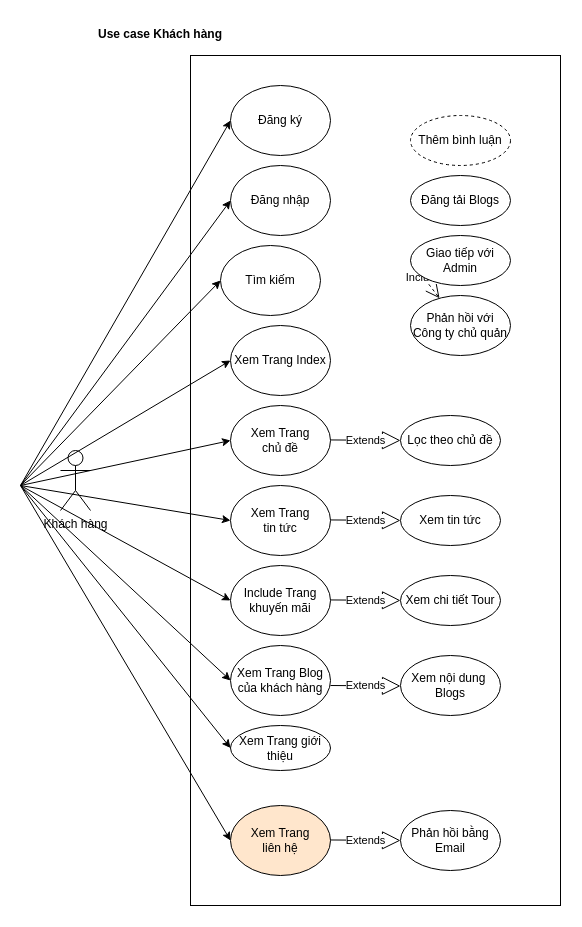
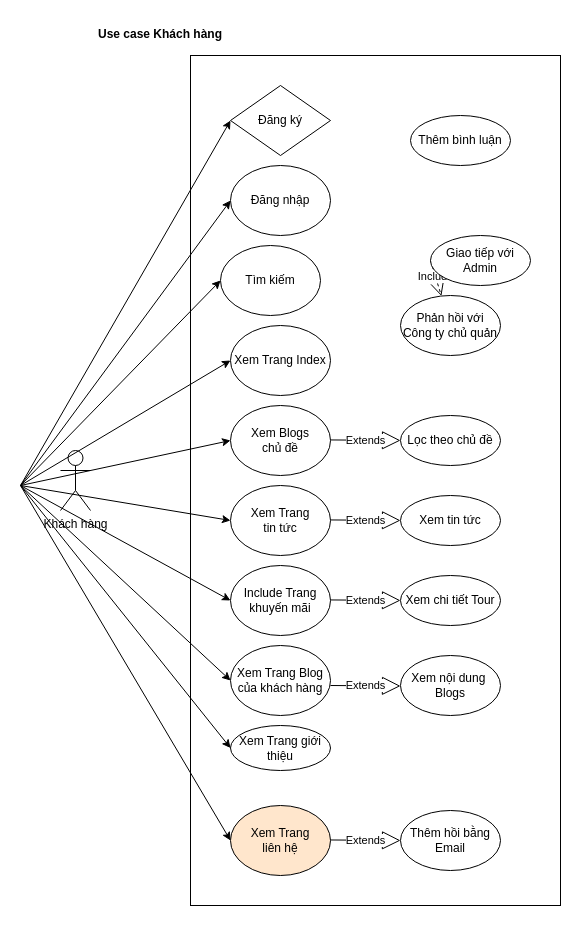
  <mxCell id="0" />
  <mxCell id="1" parent="0" />
  <mxCell id="2" value="" style="rounded=0;whiteSpace=wrap;html=1;" parent="1" vertex="1"><mxGeometry x="190" y="55" width="370" height="850" as="geometry" /></mxCell>
  <mxCell id="3" value="Khách hàng" style="shape=umlActor;verticalLabelPosition=bottom;verticalAlign=top;html=1;outlineConnect=0;" parent="1" vertex="1"><mxGeometry x="60" y="450" width="30" height="60" as="geometry" /></mxCell>
  <mxCell id="4" value="" style="endArrow=classic;html=1;entryX=0;entryY=0.5;entryDx=0;entryDy=0;" parent="1" target="5" edge="1"><mxGeometry width="50" height="50" relative="1" as="geometry"><mxPoint x="20" y="485" as="sourcePoint" /><mxPoint x="290" y="155" as="targetPoint" /></mxGeometry></mxCell>
- <mxCell id="5" value="Đăng ký" style="ellipse;whiteSpace=wrap;html=1;" parent="1" vertex="1"><mxGeometry x="230" y="85" width="100" height="70" as="geometry" /></mxCell>
+ <mxCell id="5" value="Đăng ký" style="rhombus;whiteSpace=wrap;html=1;" parent="1" vertex="1"><mxGeometry x="230" y="85" width="100" height="70" as="geometry" /></mxCell>
  <mxCell id="6" value="Đăng nhập" style="ellipse;whiteSpace=wrap;html=1;" parent="1" vertex="1"><mxGeometry x="230" y="165" width="100" height="70" as="geometry" /></mxCell>
  <mxCell id="7" value="" style="endArrow=classic;html=1;entryX=0;entryY=0.5;entryDx=0;entryDy=0;" parent="1" target="6" edge="1"><mxGeometry width="50" height="50" relative="1" as="geometry"><mxPoint x="20" y="485" as="sourcePoint" /><mxPoint x="210" y="215" as="targetPoint" /></mxGeometry></mxCell>
- <mxCell id="8" value="Xem Trang &lt;br&gt;chủ đề" style="ellipse;whiteSpace=wrap;html=1;" parent="1" vertex="1"><mxGeometry x="230" y="405" width="100" height="70" as="geometry" /></mxCell>
+ <mxCell id="8" value="Xem Blogs &lt;br&gt;chủ đề" style="ellipse;whiteSpace=wrap;html=1;" parent="1" vertex="1"><mxGeometry x="230" y="405" width="100" height="70" as="geometry" /></mxCell>
  <mxCell id="9" value="Xem Trang &lt;br&gt;tin tức" style="ellipse;whiteSpace=wrap;html=1;" parent="1" vertex="1"><mxGeometry x="230" y="485" width="100" height="70" as="geometry" /></mxCell>
  <mxCell id="10" value="Xem Trang Index" style="ellipse;whiteSpace=wrap;html=1;" parent="1" vertex="1"><mxGeometry x="230" y="325" width="100" height="70" as="geometry" /></mxCell>
  <mxCell id="11" value="Include Trang khuyến mãi" style="ellipse;whiteSpace=wrap;html=1;" parent="1" vertex="1"><mxGeometry x="230" y="565" width="100" height="70" as="geometry" /></mxCell>
  <mxCell id="12" value="Xem Trang Blog của khách hàng" style="ellipse;whiteSpace=wrap;html=1;" parent="1" vertex="1"><mxGeometry x="230" y="645" width="100" height="70" as="geometry" /></mxCell>
  <mxCell id="13" value="Xem Trang giới thiệu" style="ellipse;whiteSpace=wrap;html=1;" parent="1" vertex="1"><mxGeometry x="230" y="725" width="100" height="45" as="geometry" /></mxCell>
  <mxCell id="14" value="Xem Trang &lt;br&gt;liên hệ" style="ellipse;whiteSpace=wrap;html=1;fillColor=#ffe6cc;" parent="1" vertex="1"><mxGeometry x="230" y="805" width="100" height="70" as="geometry" /></mxCell>
  <mxCell id="15" value="Tìm kiếm" style="ellipse;whiteSpace=wrap;html=1;" parent="1" vertex="1"><mxGeometry x="220" y="245" width="100" height="70" as="geometry" /></mxCell>
  <mxCell id="16" value="" style="endArrow=classic;html=1;entryX=0;entryY=0.5;entryDx=0;entryDy=0;" parent="1" target="15" edge="1"><mxGeometry width="50" height="50" relative="1" as="geometry"><mxPoint x="20" y="485" as="sourcePoint" /><mxPoint x="170" y="395" as="targetPoint" /></mxGeometry></mxCell>
  <mxCell id="17" value="" style="endArrow=classic;html=1;entryX=0;entryY=0.5;entryDx=0;entryDy=0;" parent="1" target="10" edge="1"><mxGeometry width="50" height="50" relative="1" as="geometry"><mxPoint x="20" y="485" as="sourcePoint" /><mxPoint x="110" y="460" as="targetPoint" /></mxGeometry></mxCell>
  <mxCell id="18" value="" style="endArrow=classic;html=1;entryX=0;entryY=0.5;entryDx=0;entryDy=0;" parent="1" target="8" edge="1"><mxGeometry width="50" height="50" relative="1" as="geometry"><mxPoint x="20" y="485" as="sourcePoint" /><mxPoint x="90" y="475" as="targetPoint" /></mxGeometry></mxCell>
  <mxCell id="19" value="" style="endArrow=classic;html=1;entryX=0;entryY=0.5;entryDx=0;entryDy=0;" parent="1" target="9" edge="1"><mxGeometry width="50" height="50" relative="1" as="geometry"><mxPoint x="20" y="485" as="sourcePoint" /><mxPoint x="100" y="515" as="targetPoint" /></mxGeometry></mxCell>
  <mxCell id="20" value="" style="endArrow=classic;html=1;entryX=0;entryY=0.5;entryDx=0;entryDy=0;" parent="1" target="11" edge="1"><mxGeometry width="50" height="50" relative="1" as="geometry"><mxPoint x="20" y="485" as="sourcePoint" /><mxPoint x="110" y="565" as="targetPoint" /></mxGeometry></mxCell>
  <mxCell id="21" value="" style="endArrow=classic;html=1;entryX=0;entryY=0.5;entryDx=0;entryDy=0;" parent="1" target="12" edge="1"><mxGeometry width="50" height="50" relative="1" as="geometry"><mxPoint x="20" y="485" as="sourcePoint" /><mxPoint x="80" y="590" as="targetPoint" /></mxGeometry></mxCell>
  <mxCell id="22" value="" style="endArrow=classic;html=1;entryX=0;entryY=0.5;entryDx=0;entryDy=0;" parent="1" target="13" edge="1"><mxGeometry width="50" height="50" relative="1" as="geometry"><mxPoint x="20" y="485" as="sourcePoint" /><mxPoint x="80" y="625" as="targetPoint" /></mxGeometry></mxCell>
  <mxCell id="23" value="" style="endArrow=classic;html=1;entryX=0;entryY=0.5;entryDx=0;entryDy=0;" parent="1" target="14" edge="1"><mxGeometry width="50" height="50" relative="1" as="geometry"><mxPoint x="20" y="485" as="sourcePoint" /><mxPoint x="80" y="755" as="targetPoint" /></mxGeometry></mxCell>
- <mxCell id="24" value="Thêm bình luận" style="ellipse;whiteSpace=wrap;html=1;dashed=1;" parent="1" vertex="1"><mxGeometry x="410" y="115" width="100" height="50" as="geometry" /></mxCell>
- <mxCell id="25" value="Đăng tải Blogs" style="ellipse;whiteSpace=wrap;html=1;" parent="1" vertex="1"><mxGeometry x="410" y="175" width="100" height="50" as="geometry" /></mxCell>
+ <mxCell id="24" value="Thêm bình luận" style="ellipse;whiteSpace=wrap;html=1;" parent="1" vertex="1"><mxGeometry x="410" y="115" width="100" height="50" as="geometry" /></mxCell>
  <mxCell id="26" value="Include" style="endArrow=open;endSize=12;dashed=1;html=1;exitX=0;exitY=0.5;exitDx=0;exitDy=0;" parent="1" source="27" target="28" edge="1"><mxGeometry x="-0.062" width="160" relative="1" as="geometry"><mxPoint x="400" y="265" as="sourcePoint" /><mxPoint x="327" y="215" as="targetPoint" /><mxPoint as="offset" /></mxGeometry></mxCell>
- <mxCell id="27" value="Giao tiếp với Admin" style="ellipse;whiteSpace=wrap;html=1;" parent="1" vertex="1"><mxGeometry x="410" y="235" width="100" height="50" as="geometry" /></mxCell>
- <mxCell id="28" value="Phản hồi với Công ty chủ quản" style="ellipse;whiteSpace=wrap;html=1;" parent="1" vertex="1"><mxGeometry x="410" y="295" width="100" height="60" as="geometry" /></mxCell>
+ <mxCell id="27" value="Giao tiếp với Admin" style="ellipse;whiteSpace=wrap;html=1;" parent="1" vertex="1"><mxGeometry x="430" y="235" width="100" height="50" as="geometry" /></mxCell>
+ <mxCell id="28" value="Phản hồi với Công ty chủ quản" style="ellipse;whiteSpace=wrap;html=1;" parent="1" vertex="1"><mxGeometry x="400" y="295" width="100" height="60" as="geometry" /></mxCell>
  <mxCell id="29" value="Use case Khách hàng" style="text;align=center;fontStyle=1;verticalAlign=middle;spacingLeft=3;spacingRight=3;strokeColor=none;rotatable=0;points=[[0,0.5],[1,0.5]];portConstraint=eastwest;" parent="1" vertex="1"><mxGeometry x="120" y="20" width="80" height="26" as="geometry" /></mxCell>
- <mxCell id="30" value="Phản hồi bằng Email" style="ellipse;whiteSpace=wrap;html=1;" vertex="1" parent="1"><mxGeometry x="400" y="810" width="100" height="60" as="geometry" /></mxCell>
+ <mxCell id="30" value="Thêm hồi bằng Email" style="ellipse;whiteSpace=wrap;html=1;" vertex="1" parent="1"><mxGeometry x="400" y="810" width="100" height="60" as="geometry" /></mxCell>
  <mxCell id="31" value="Lọc theo chủ đề" style="ellipse;whiteSpace=wrap;html=1;" vertex="1" parent="1"><mxGeometry x="400" y="415" width="100" height="50" as="geometry" /></mxCell>
  <mxCell id="32" value="Xem tin tức" style="ellipse;whiteSpace=wrap;html=1;" vertex="1" parent="1"><mxGeometry x="400" y="495" width="100" height="50" as="geometry" /></mxCell>
  <mxCell id="33" value="Xem chi tiết Tour" style="ellipse;whiteSpace=wrap;html=1;" vertex="1" parent="1"><mxGeometry x="400" y="575" width="100" height="50" as="geometry" /></mxCell>
  <mxCell id="34" value="Xem nội dung&amp;nbsp;&lt;br&gt;Blogs" style="ellipse;whiteSpace=wrap;html=1;" vertex="1" parent="1"><mxGeometry x="400" y="655" width="100" height="60" as="geometry" /></mxCell>
  <mxCell id="35" value="Extends" style="endArrow=block;endSize=16;endFill=0;html=1;" edge="1" parent="1"><mxGeometry width="160" relative="1" as="geometry"><mxPoint x="330" y="685" as="sourcePoint" /><mxPoint x="400" y="685.5" as="targetPoint" /></mxGeometry></mxCell>
  <mxCell id="36" value="Extends" style="endArrow=block;endSize=16;endFill=0;html=1;" edge="1" parent="1"><mxGeometry width="160" relative="1" as="geometry"><mxPoint x="330" y="839.47" as="sourcePoint" /><mxPoint x="400" y="839.97" as="targetPoint" /></mxGeometry></mxCell>
  <mxCell id="37" value="Extends" style="endArrow=block;endSize=16;endFill=0;html=1;" edge="1" parent="1"><mxGeometry width="160" relative="1" as="geometry"><mxPoint x="330" y="439.44" as="sourcePoint" /><mxPoint x="400" y="439.94" as="targetPoint" /></mxGeometry></mxCell>
  <mxCell id="38" value="Extends" style="endArrow=block;endSize=16;endFill=0;html=1;" edge="1" parent="1"><mxGeometry width="160" relative="1" as="geometry"><mxPoint x="330" y="519.44" as="sourcePoint" /><mxPoint x="400" y="519.94" as="targetPoint" /></mxGeometry></mxCell>
  <mxCell id="39" value="Extends" style="endArrow=block;endSize=16;endFill=0;html=1;" edge="1" parent="1"><mxGeometry width="160" relative="1" as="geometry"><mxPoint x="330" y="599.44" as="sourcePoint" /><mxPoint x="400" y="599.94" as="targetPoint" /></mxGeometry></mxCell>
